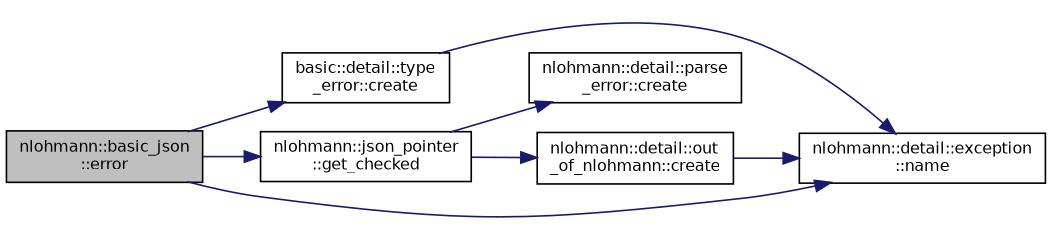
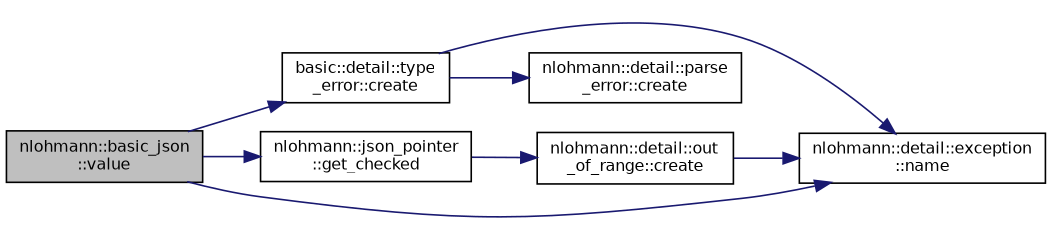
  digraph {
    rankdir=LR
    node [color=black fillcolor=white fontname=Helvetica fontsize=10 shape=record style=filled]
    edge [color=midnightblue fontname=Helvetica fontsize=10 labelfontname=Helvetica labelfontsize=10 style=solid]
-   n1 [fillcolor=grey75 fontcolor=black height=0.2 label="nlohmann::basic_json\l::error" width=0.4]
+   n1 [fillcolor=grey75 fontcolor=black height=0.2 label="nlohmann::basic_json\l::value" width=0.4]
    n2 [height=0.2 label="basic::detail::type\l_error::create" width=0.4]
    n3 [height=0.2 label="nlohmann::json_pointer\l::get_checked" width=0.4]
    n4 [height=0.2 label="nlohmann::detail::exception\l::name" width=0.4]
-   n5 [height=0.2 label="nlohmann::detail::out\l_of_nlohmann::create" width=0.4]
+   n5 [height=0.2 label="nlohmann::detail::out\l_of_range::create" width=0.4]
    n6 [height=0.2 label="nlohmann::detail::parse\l_error::create" width=0.4]
    n1 -> n2
    n1 -> n3
    n1 -> n4
    n2 -> n4
    n3 -> n5
-   n3 -> n6
+   n2 -> n6
    n5 -> n4
  }
